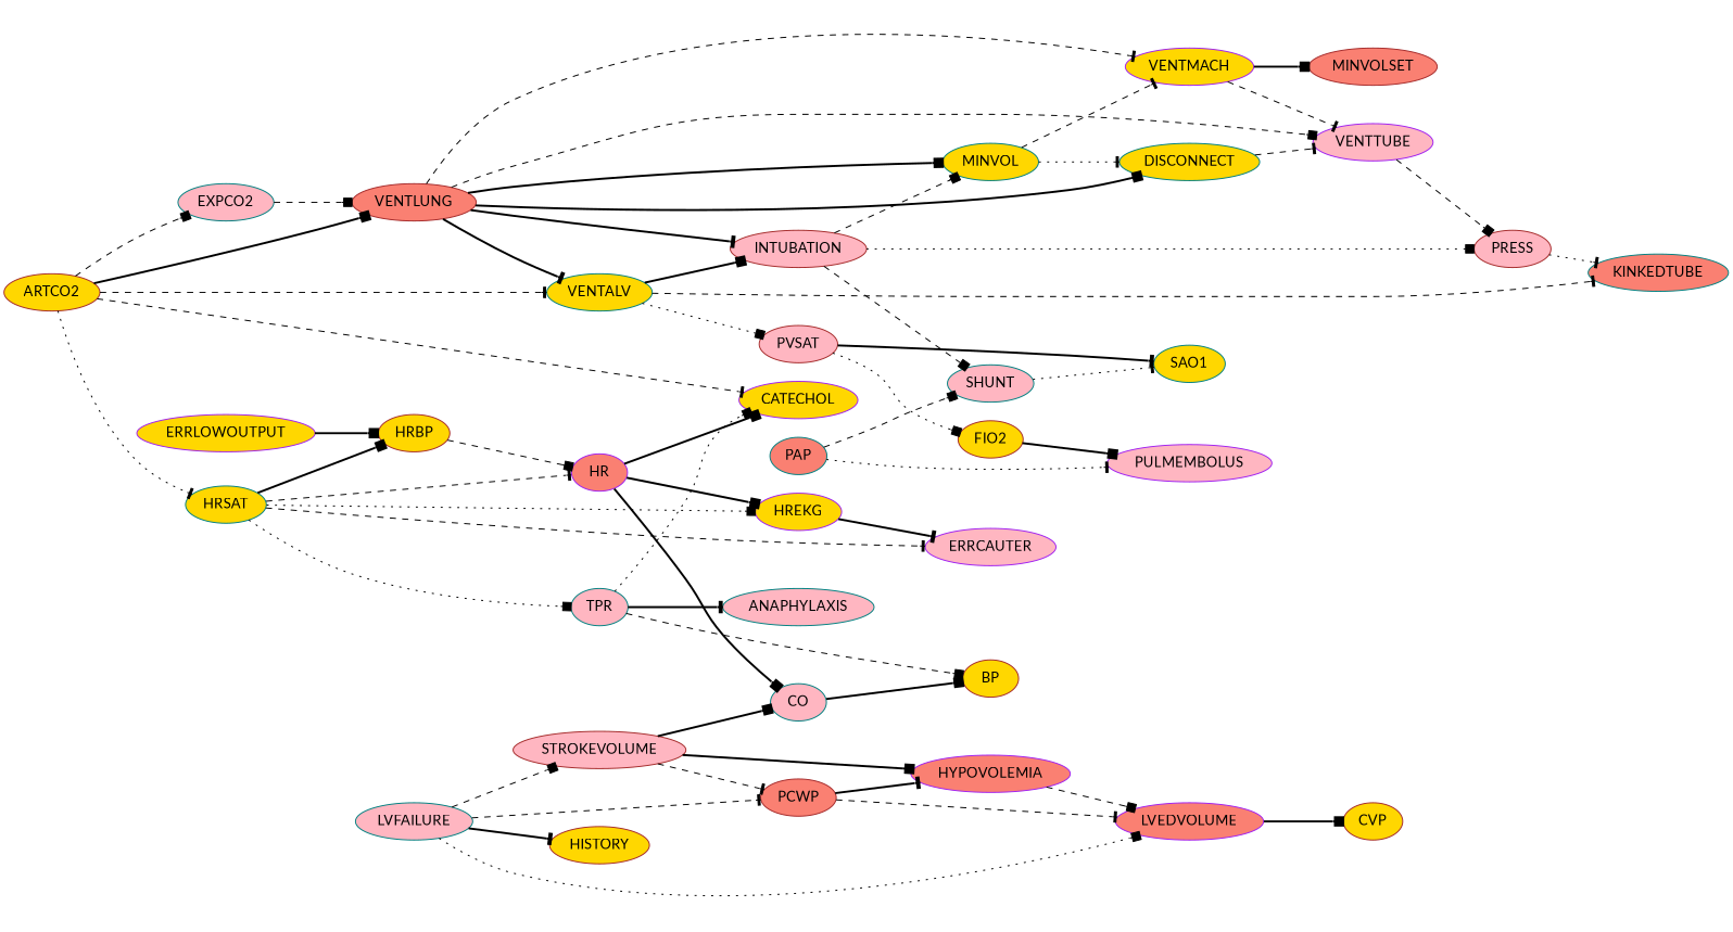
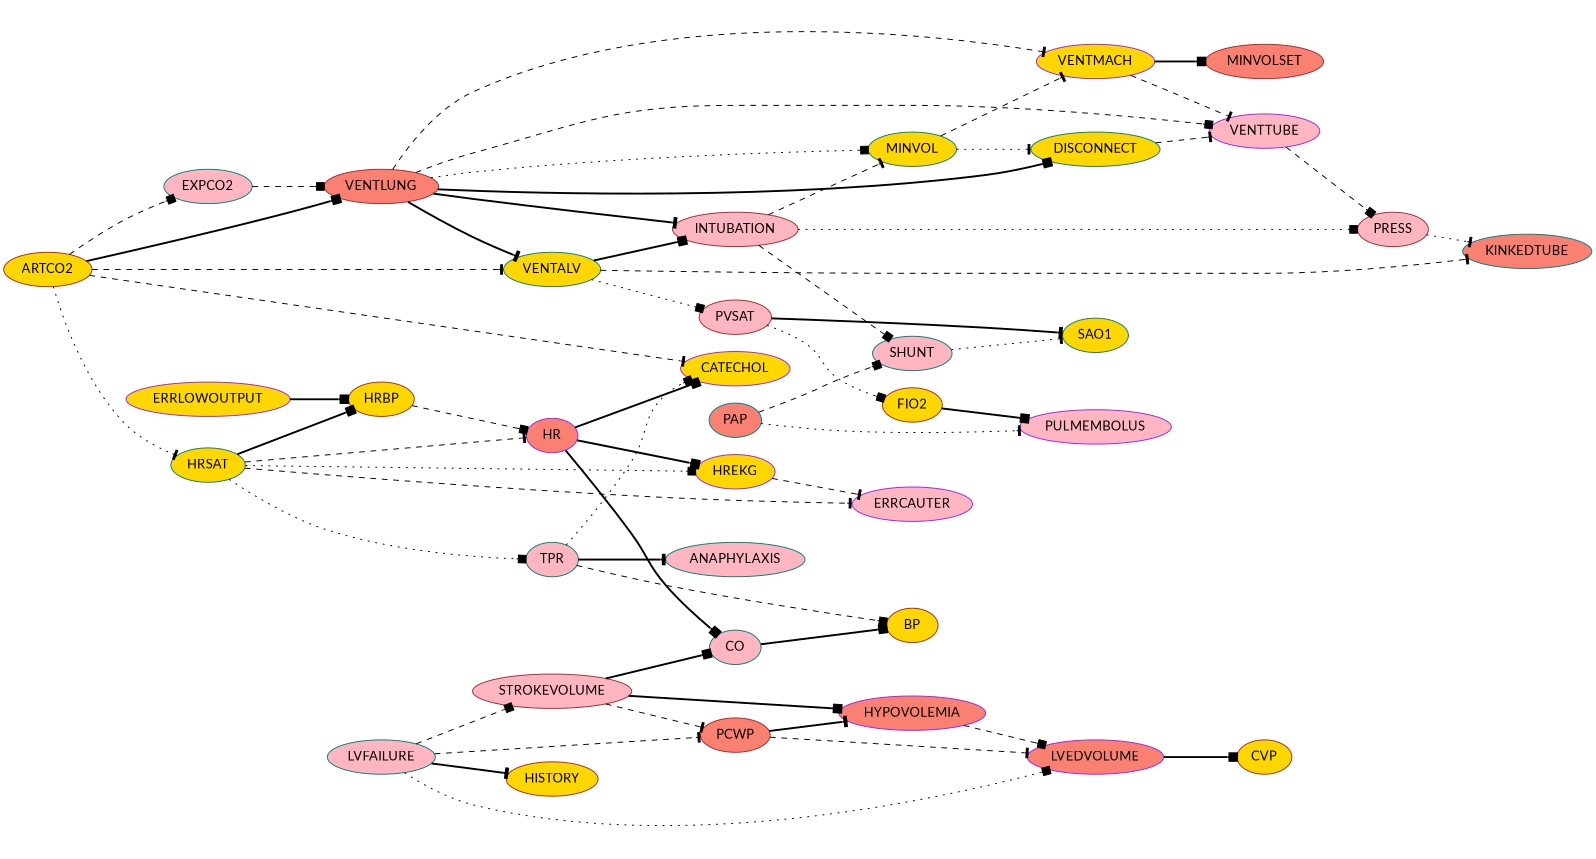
  digraph {
    fontname=Lato
    rankdir=LR
    node [color=teal fillcolor=gold fontname=Lato style=filled]
    edge [arrowhead=box fontname=Lato style=dashed]
    CATECHOL [color=purple]
    TPR [fillcolor=lightpink]
    ANAPHYLAXIS [fillcolor=lightpink]
    BP [color=brown]
    ARTCO2 [color=brown]
    HRSAT
    VENTLUNG [color=brown fillcolor=salmon]
    VENTALV
    EXPCO2 [fillcolor=lightpink]
    HR [color=purple fillcolor=salmon]
    HREKG [color=purple]
    HRBP [color=brown]
    ERRCAUTER [color=purple fillcolor=lightpink]
    MINVOL
    DISCONNECT
    VENTMACH [color=purple]
    VENTTUBE [color=purple fillcolor=lightpink]
    INTUBATION [color=brown fillcolor=lightpink]
    PVSAT [color=brown fillcolor=lightpink]
    KINKEDTUBE [fillcolor=salmon]
    CO [fillcolor=lightpink]
    LVEDVOLUME [color=purple fillcolor=salmon]
    CVP [color=brown]
    LVFAILURE [fillcolor=lightpink]
    PCWP [color=brown fillcolor=salmon]
    STROKEVOLUME [color=brown fillcolor=lightpink]
    HISTORY [color=brown]
    HYPOVOLEMIA [color=purple fillcolor=salmon]
    MINVOLSET [color=brown fillcolor=salmon]
    PRESS [color=brown fillcolor=lightpink]
    SHUNT [fillcolor=lightpink]
    FIO2 [color=brown]
    n33 [label=SAO1]
    PULMEMBOLUS [color=purple fillcolor=lightpink]
    ERRLOWOUTPUT [color=purple]
    PAP [fillcolor=salmon]
    TPR -> CATECHOL [style=dotted]
    TPR -> ANAPHYLAXIS [arrowhead=tee style=bold]
    TPR -> BP
    ARTCO2 -> CATECHOL [arrowhead=tee]
    ARTCO2 -> HRSAT [arrowhead=tee style=dotted]
    ARTCO2 -> VENTLUNG [style=bold]
    ARTCO2 -> VENTALV [arrowhead=tee]
    ARTCO2 -> EXPCO2
    HRSAT -> TPR [style=dotted]
    HRSAT -> HR [arrowhead=tee]
    HRSAT -> HREKG [style=dotted]
    HRSAT -> HRBP [style=bold]
    HRSAT -> ERRCAUTER [arrowhead=tee]
    VENTLUNG -> VENTALV [arrowhead=tee style=bold]
-   VENTLUNG -> MINVOL [style=bold]
+   VENTLUNG -> MINVOL [style=dotted]
    VENTLUNG -> DISCONNECT [style=bold]
    VENTLUNG -> VENTMACH [arrowhead=tee]
    VENTLUNG -> VENTTUBE
    VENTLUNG -> INTUBATION [arrowhead=tee style=bold]
    VENTALV -> INTUBATION [style=bold]
    VENTALV -> PVSAT [style=dotted]
    VENTALV -> KINKEDTUBE [arrowhead=tee]
    EXPCO2 -> VENTLUNG
    HR -> CATECHOL [style=bold]
    HR -> HREKG [style=bold]
    HR -> CO [style=bold]
-   HREKG -> ERRCAUTER [arrowhead=tee style=bold]
+   HREKG -> ERRCAUTER [arrowhead=tee]
    HRBP -> HR
    MINVOL -> DISCONNECT [arrowhead=tee style=dotted]
    MINVOL -> VENTMACH [arrowhead=tee]
    DISCONNECT -> VENTTUBE [arrowhead=tee]
    VENTMACH -> VENTTUBE [arrowhead=tee]
    VENTMACH -> MINVOLSET [style=bold]
    VENTTUBE -> PRESS
-   INTUBATION -> MINVOL
+   INTUBATION -> MINVOL [arrowhead=tee]
    INTUBATION -> PRESS [style=dotted]
    INTUBATION -> SHUNT
    PVSAT -> FIO2 [style=dotted]
    PVSAT -> n33 [arrowhead=tee style=bold]
    CO -> BP [style=bold]
    LVEDVOLUME -> CVP [style=bold]
    LVFAILURE -> LVEDVOLUME [style=dotted]
    LVFAILURE -> PCWP [arrowhead=tee]
    LVFAILURE -> STROKEVOLUME
    LVFAILURE -> HISTORY [arrowhead=tee style=bold]
    PCWP -> LVEDVOLUME [arrowhead=tee]
    PCWP -> HYPOVOLEMIA [arrowhead=tee style=bold]
    STROKEVOLUME -> CO [style=bold]
    STROKEVOLUME -> PCWP [arrowhead=tee]
    STROKEVOLUME -> HYPOVOLEMIA [style=bold]
    HYPOVOLEMIA -> LVEDVOLUME
    PRESS -> KINKEDTUBE [arrowhead=tee style=dotted]
    SHUNT -> n33 [arrowhead=tee style=dotted]
    FIO2 -> PULMEMBOLUS [style=bold]
    ERRLOWOUTPUT -> HRBP [style=bold]
    PAP -> SHUNT
    PAP -> PULMEMBOLUS [arrowhead=tee style=dotted]
  }
